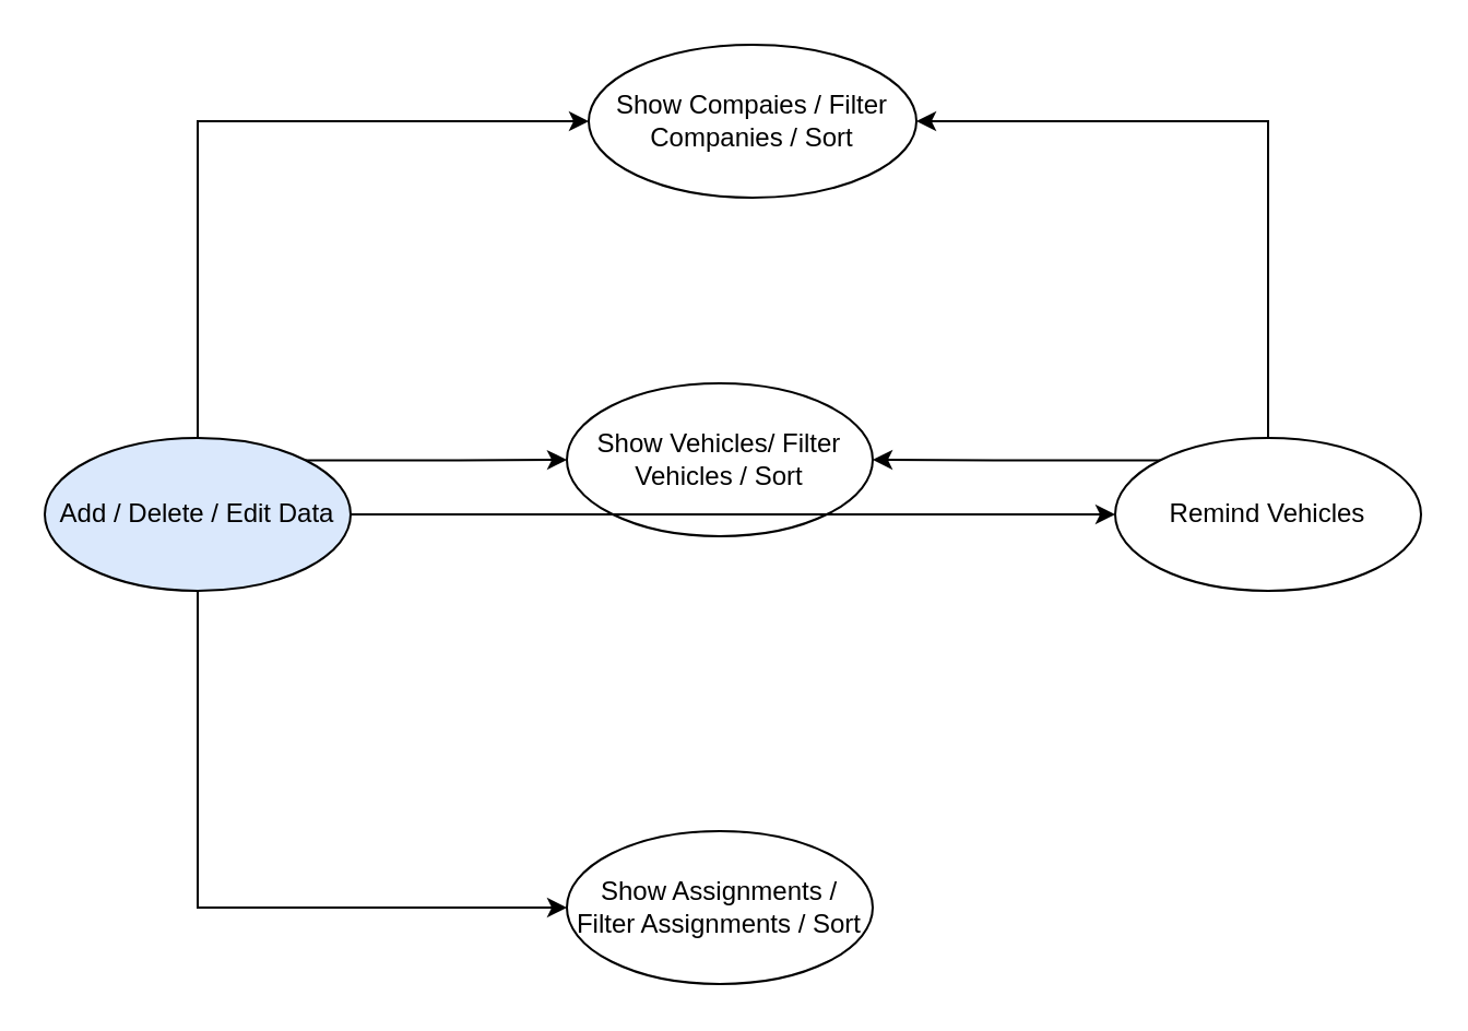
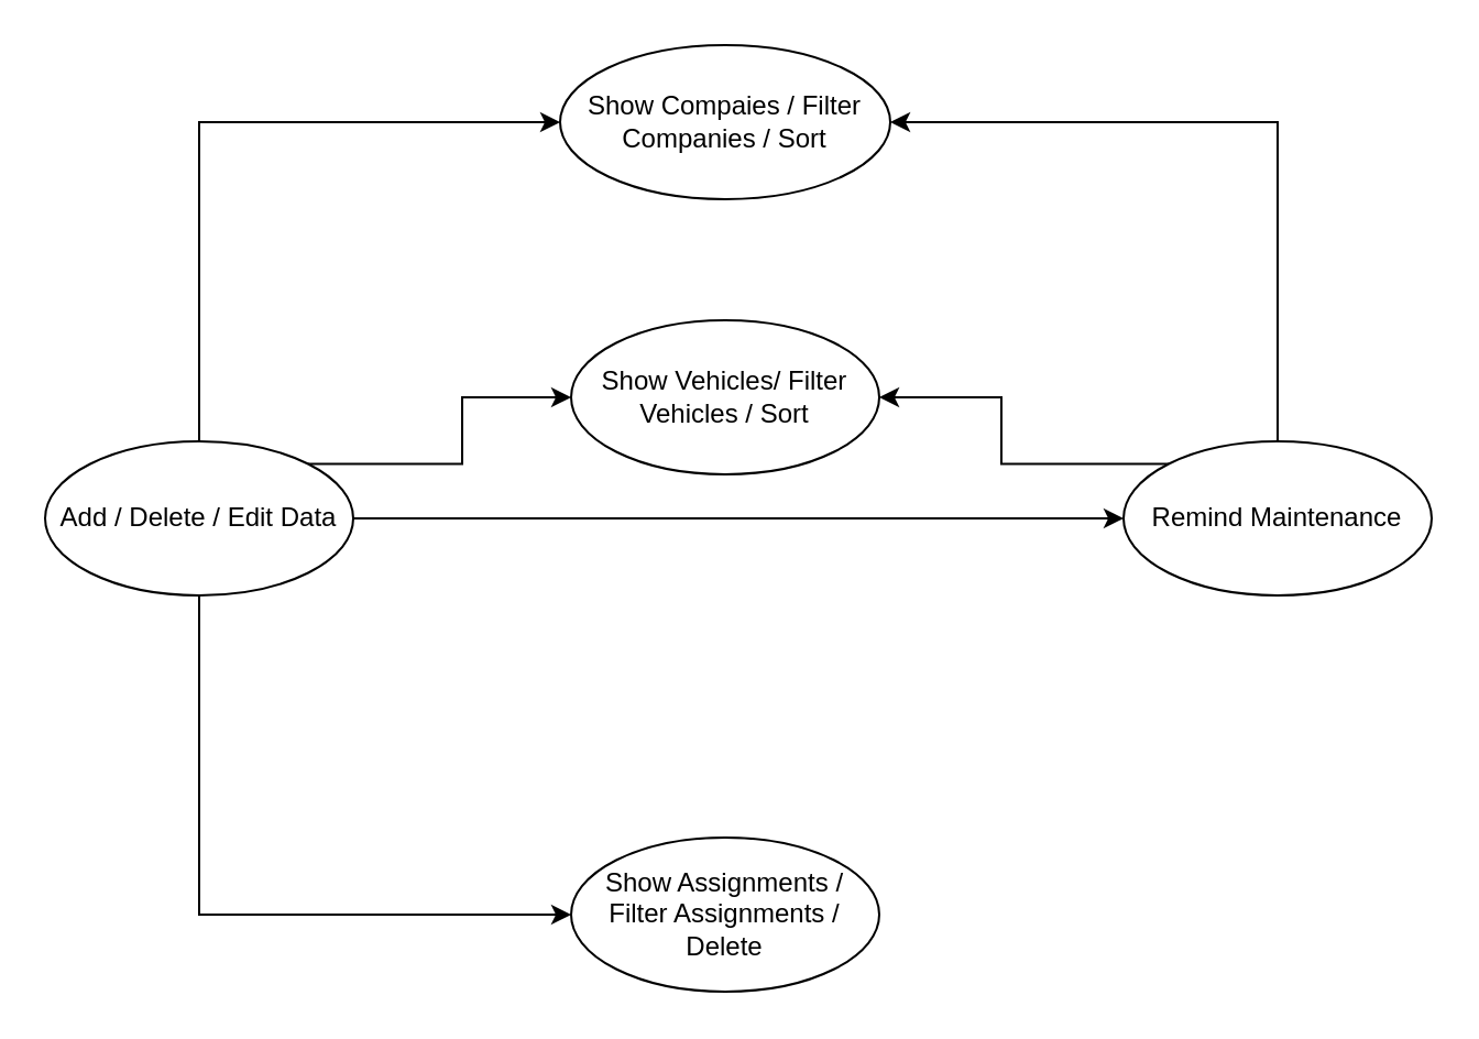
  <mxCell id="0" />
  <mxCell id="1" parent="0" />
- <mxCell id="2" value="Show Compaies / Filter Companies / Sort" style="ellipse;whiteSpace=wrap;html=1;" vertex="1" parent="1"><mxGeometry x="269" y="20" width="150" height="70" as="geometry" /></mxCell>
- <mxCell id="3" value="Show Vehicles/ Filter Vehicles / Sort" style="ellipse;whiteSpace=wrap;html=1;" vertex="1" parent="1"><mxGeometry x="259" y="175" width="140" height="70" as="geometry" /></mxCell>
+ <mxCell id="2" value="Show Compaies / Filter Companies / Sort" style="ellipse;whiteSpace=wrap;html=1;" vertex="1" parent="1"><mxGeometry x="254" y="20" width="150" height="70" as="geometry" /></mxCell>
+ <mxCell id="3" value="Show Vehicles/ Filter Vehicles / Sort" style="ellipse;whiteSpace=wrap;html=1;" vertex="1" parent="1"><mxGeometry x="259" y="145" width="140" height="70" as="geometry" /></mxCell>
  <mxCell id="4" style="edgeStyle=orthogonalEdgeStyle;rounded=0;orthogonalLoop=1;jettySize=auto;html=1;exitX=0;exitY=0;exitDx=0;exitDy=0;entryX=1;entryY=0.5;entryDx=0;entryDy=0;" edge="1" parent="1" source="6" target="3"><mxGeometry relative="1" as="geometry" /></mxCell>
  <mxCell id="5" style="edgeStyle=orthogonalEdgeStyle;rounded=0;orthogonalLoop=1;jettySize=auto;html=1;exitX=0.5;exitY=0;exitDx=0;exitDy=0;entryX=1;entryY=0.5;entryDx=0;entryDy=0;" edge="1" parent="1" source="6" target="2"><mxGeometry relative="1" as="geometry" /></mxCell>
- <mxCell id="6" value="Remind Vehicles" style="ellipse;whiteSpace=wrap;html=1;" vertex="1" parent="1"><mxGeometry x="510" y="200" width="140" height="70" as="geometry" /></mxCell>
- <mxCell id="7" value="Show Assignments / Filter Assignments / Sort" style="ellipse;whiteSpace=wrap;html=1;" vertex="1" parent="1"><mxGeometry x="259" y="380" width="140" height="70" as="geometry" /></mxCell>
+ <mxCell id="6" value="Remind Maintenance" style="ellipse;whiteSpace=wrap;html=1;" vertex="1" parent="1"><mxGeometry x="510" y="200" width="140" height="70" as="geometry" /></mxCell>
+ <mxCell id="7" value="Show Assignments / Filter Assignments / Delete" style="ellipse;whiteSpace=wrap;html=1;" vertex="1" parent="1"><mxGeometry x="259" y="380" width="140" height="70" as="geometry" /></mxCell>
  <mxCell id="8" style="edgeStyle=orthogonalEdgeStyle;rounded=0;orthogonalLoop=1;jettySize=auto;html=1;exitX=0.5;exitY=0;exitDx=0;exitDy=0;entryX=0;entryY=0.5;entryDx=0;entryDy=0;" edge="1" parent="1" source="12" target="2"><mxGeometry relative="1" as="geometry" /></mxCell>
  <mxCell id="9" style="edgeStyle=orthogonalEdgeStyle;rounded=0;orthogonalLoop=1;jettySize=auto;html=1;exitX=1;exitY=0;exitDx=0;exitDy=0;" edge="1" parent="1" source="12" target="3"><mxGeometry relative="1" as="geometry" /></mxCell>
  <mxCell id="10" style="edgeStyle=orthogonalEdgeStyle;rounded=0;orthogonalLoop=1;jettySize=auto;html=1;exitX=0.5;exitY=1;exitDx=0;exitDy=0;entryX=0;entryY=0.5;entryDx=0;entryDy=0;" edge="1" parent="1" source="12" target="7"><mxGeometry relative="1" as="geometry" /></mxCell>
  <mxCell id="11" style="edgeStyle=orthogonalEdgeStyle;rounded=0;orthogonalLoop=1;jettySize=auto;html=1;exitX=1;exitY=0.5;exitDx=0;exitDy=0;entryX=0;entryY=0.5;entryDx=0;entryDy=0;" edge="1" parent="1" source="12" target="6"><mxGeometry relative="1" as="geometry" /></mxCell>
- <mxCell id="12" value="Add / Delete / Edit Data" style="ellipse;whiteSpace=wrap;html=1;fillColor=#dae8fc;" vertex="1" parent="1"><mxGeometry x="20" y="200" width="140" height="70" as="geometry" /></mxCell>
+ <mxCell id="12" value="Add / Delete / Edit Data" style="ellipse;whiteSpace=wrap;html=1;" vertex="1" parent="1"><mxGeometry x="20" y="200" width="140" height="70" as="geometry" /></mxCell>
